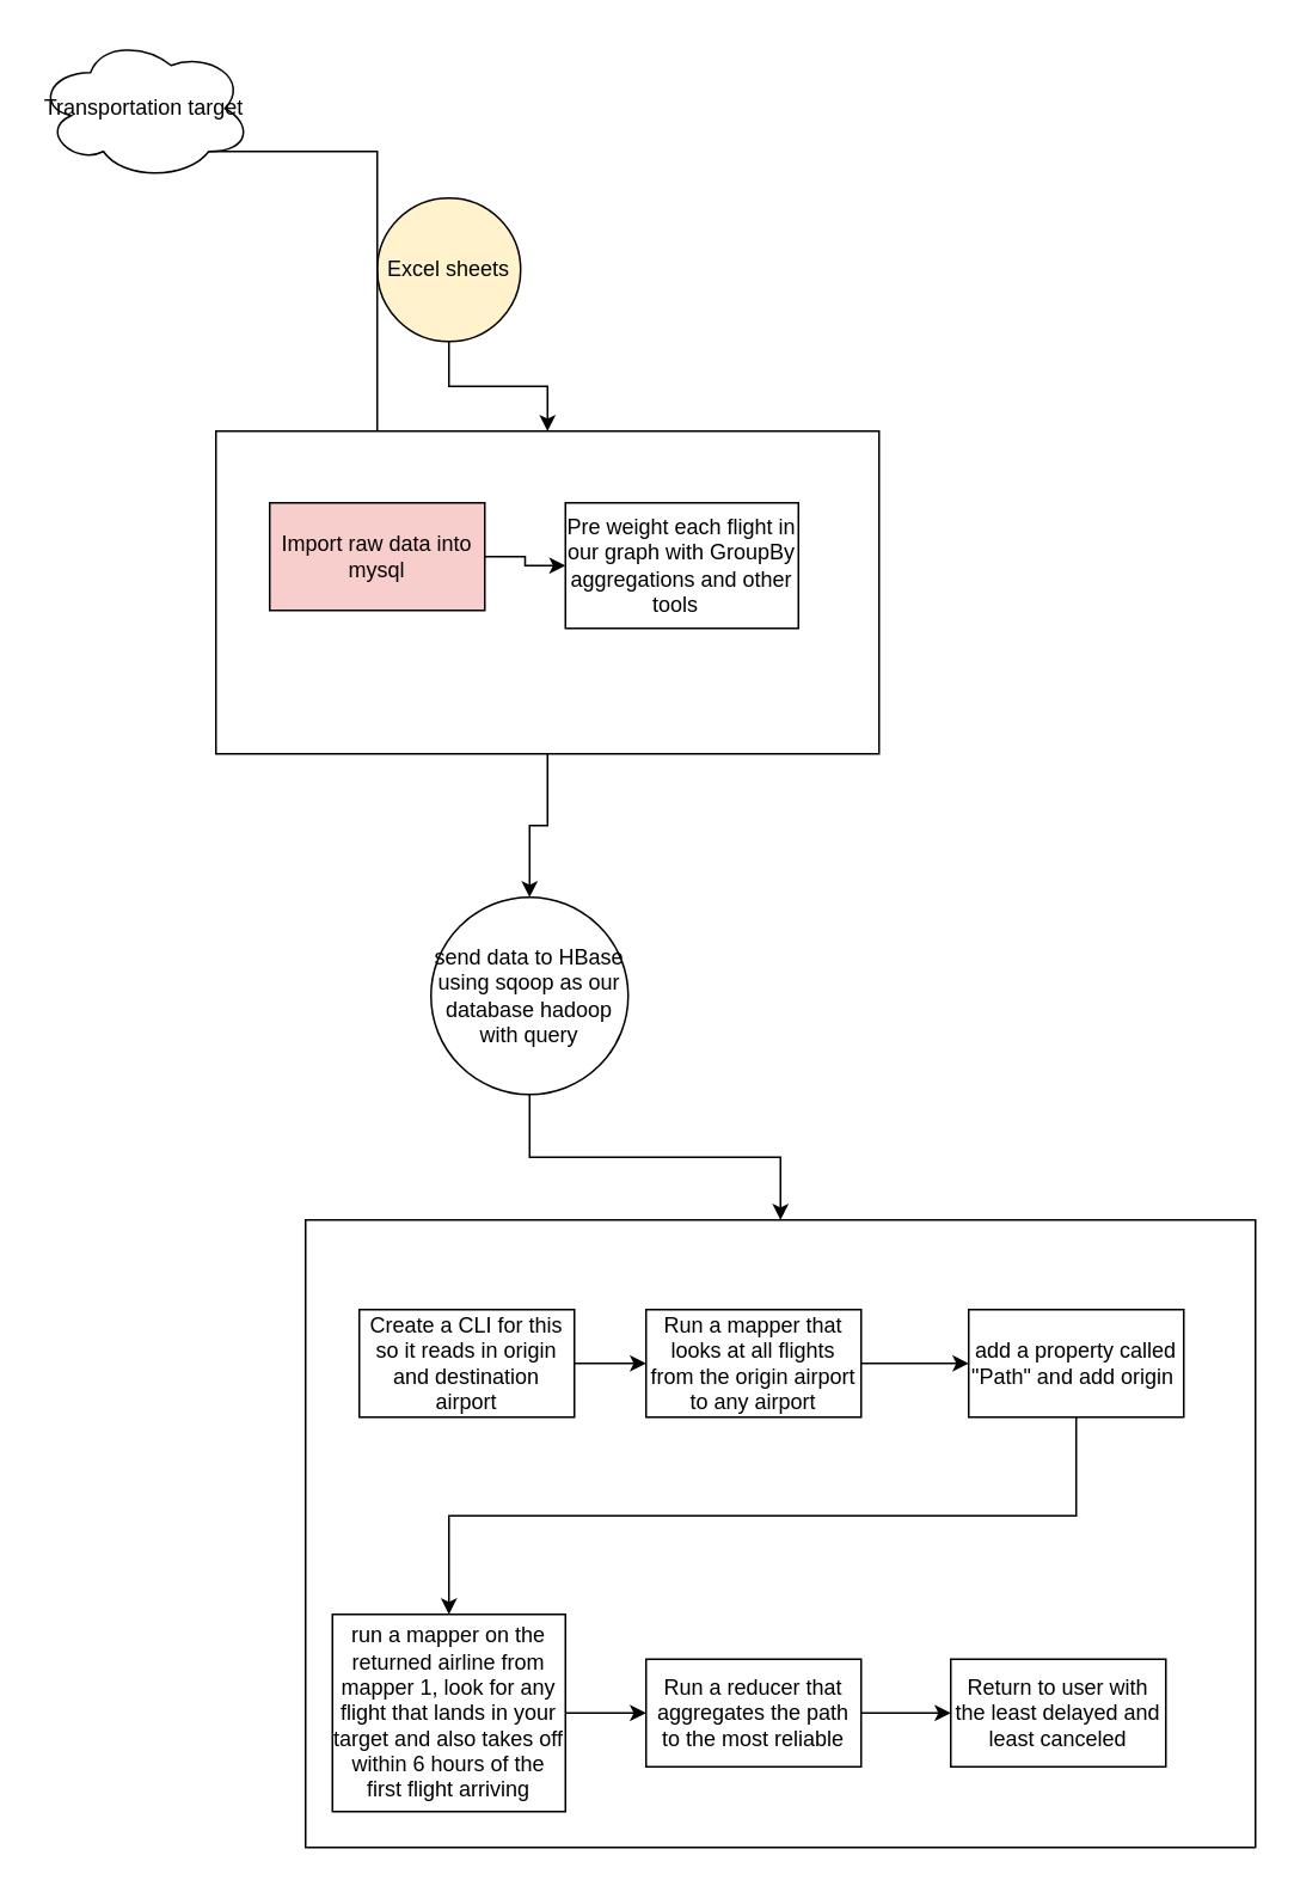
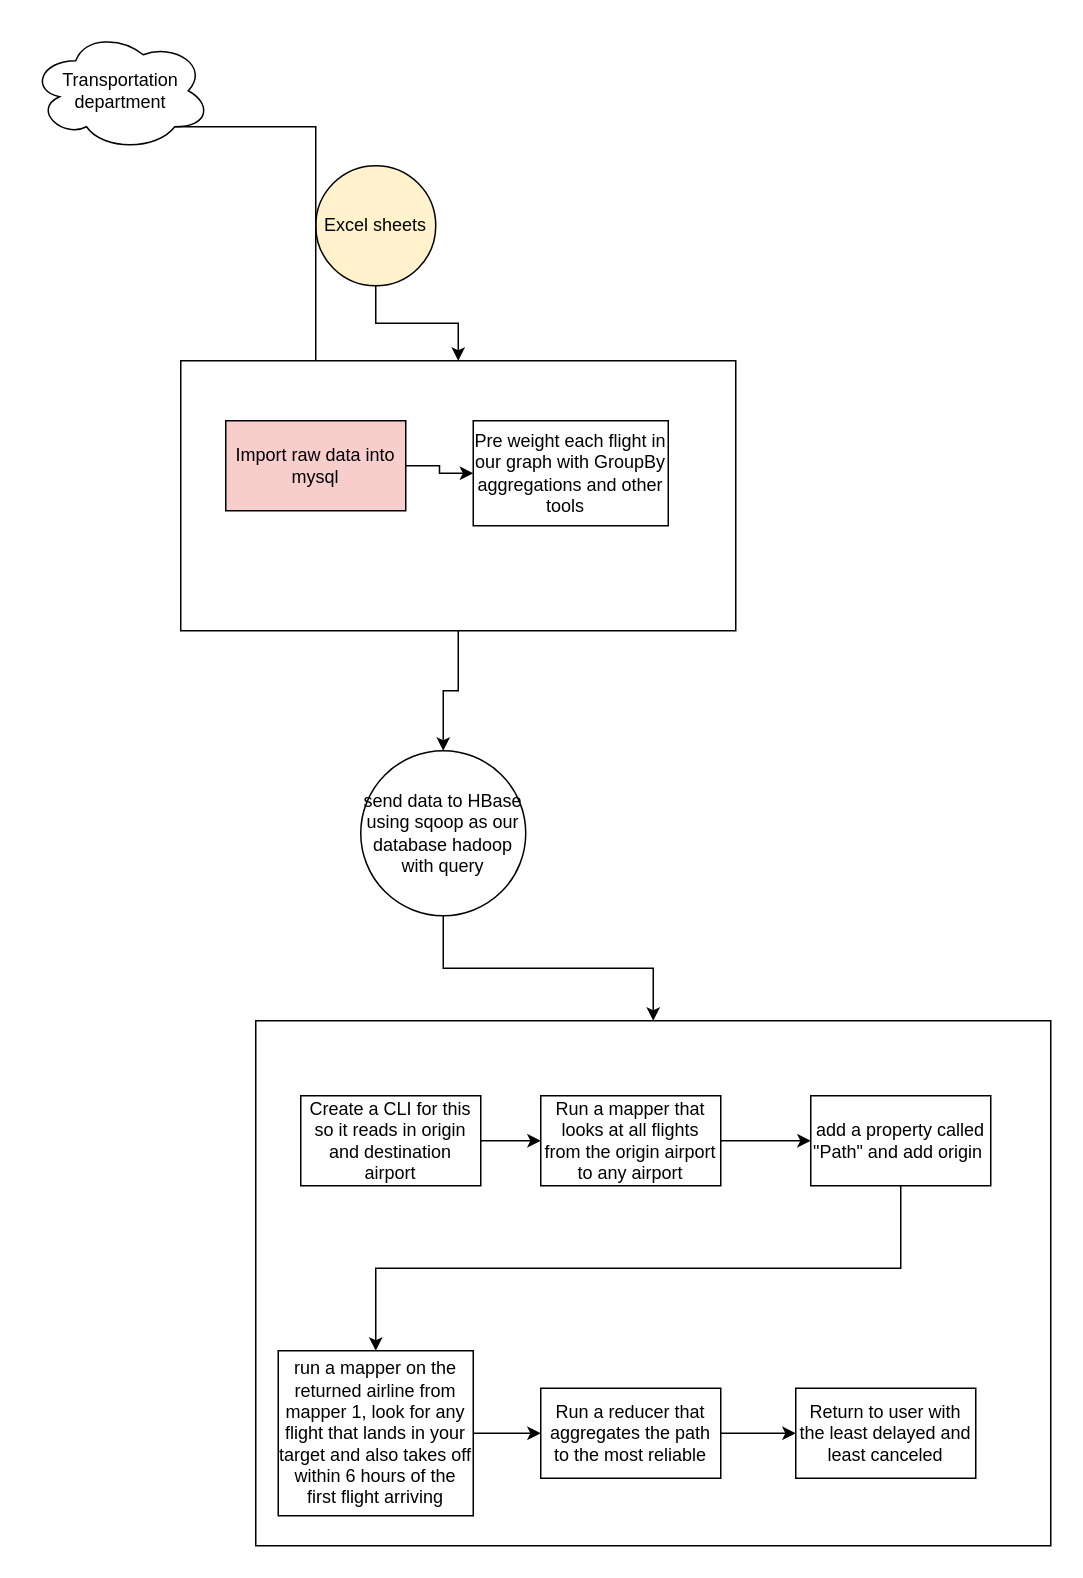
  <mxCell id="0" />
  <mxCell id="1" parent="0" />
  <mxCell id="2" style="edgeStyle=orthogonalEdgeStyle;rounded=0;orthogonalLoop=1;jettySize=auto;html=1;exitX=0.5;exitY=1;exitDx=0;exitDy=0;entryX=0.5;entryY=0;entryDx=0;entryDy=0;" edge="1" parent="1" source="3" target="21"><mxGeometry relative="1" as="geometry" /></mxCell>
  <mxCell id="3" value="Excel sheets" style="ellipse;whiteSpace=wrap;html=1;aspect=fixed;fillColor=#fff2cc;" vertex="1" parent="1"><mxGeometry x="210" y="110" width="80" height="80" as="geometry" /></mxCell>
  <mxCell id="4" style="edgeStyle=orthogonalEdgeStyle;rounded=0;orthogonalLoop=1;jettySize=auto;html=1;exitX=0.8;exitY=0.8;exitDx=0;exitDy=0;exitPerimeter=0;" edge="1" parent="1" source="5" target="23"><mxGeometry relative="1" as="geometry" /></mxCell>
- <mxCell id="5" value="Transportation target" style="ellipse;shape=cloud;whiteSpace=wrap;html=1;" vertex="1" parent="1"><mxGeometry x="20" y="20" width="120" height="80" as="geometry" /></mxCell>
+ <mxCell id="5" value="Transportation department" style="ellipse;shape=cloud;whiteSpace=wrap;html=1;" vertex="1" parent="1"><mxGeometry x="20" y="20" width="120" height="80" as="geometry" /></mxCell>
  <mxCell id="6" style="edgeStyle=orthogonalEdgeStyle;rounded=0;orthogonalLoop=1;jettySize=auto;html=1;exitX=0.5;exitY=1;exitDx=0;exitDy=0;entryX=0.5;entryY=0;entryDx=0;entryDy=0;" edge="1" parent="1" source="7" target="8"><mxGeometry relative="1" as="geometry" /></mxCell>
  <mxCell id="7" value="send data to HBase using sqoop as our database hadoop with query" style="ellipse;whiteSpace=wrap;html=1;aspect=fixed;" vertex="1" parent="1"><mxGeometry x="240" y="500" width="110" height="110" as="geometry" /></mxCell>
  <mxCell id="8" value="" style="rounded=0;whiteSpace=wrap;html=1;" vertex="1" parent="1"><mxGeometry x="170" y="680" width="530" height="350" as="geometry" /></mxCell>
  <mxCell id="9" style="edgeStyle=orthogonalEdgeStyle;rounded=0;orthogonalLoop=1;jettySize=auto;html=1;exitX=1;exitY=0.5;exitDx=0;exitDy=0;entryX=0;entryY=0.5;entryDx=0;entryDy=0;" edge="1" parent="1" source="10" target="12"><mxGeometry relative="1" as="geometry" /></mxCell>
  <mxCell id="10" value="Create a CLI for this so it reads in origin and destination airport" style="rounded=0;whiteSpace=wrap;html=1;" vertex="1" parent="1"><mxGeometry x="200" y="730" width="120" height="60" as="geometry" /></mxCell>
  <mxCell id="11" style="edgeStyle=orthogonalEdgeStyle;rounded=0;orthogonalLoop=1;jettySize=auto;html=1;exitX=1;exitY=0.5;exitDx=0;exitDy=0;entryX=0;entryY=0.5;entryDx=0;entryDy=0;" edge="1" parent="1" source="12" target="16"><mxGeometry relative="1" as="geometry" /></mxCell>
  <mxCell id="12" value="Run a mapper that looks at all flights from the origin airport to any airport" style="rounded=0;whiteSpace=wrap;html=1;" vertex="1" parent="1"><mxGeometry x="360" y="730" width="120" height="60" as="geometry" /></mxCell>
  <mxCell id="13" style="edgeStyle=orthogonalEdgeStyle;rounded=0;orthogonalLoop=1;jettySize=auto;html=1;exitX=1;exitY=0.5;exitDx=0;exitDy=0;entryX=0;entryY=0.5;entryDx=0;entryDy=0;" edge="1" parent="1" source="14" target="18"><mxGeometry relative="1" as="geometry" /></mxCell>
  <mxCell id="14" value="run a mapper on the returned airline from mapper 1, look for any flight that lands in your target and also takes off within 6 hours of the first flight arriving" style="rounded=0;whiteSpace=wrap;html=1;" vertex="1" parent="1"><mxGeometry x="185" y="900" width="130" height="110" as="geometry" /></mxCell>
  <mxCell id="15" style="edgeStyle=orthogonalEdgeStyle;rounded=0;orthogonalLoop=1;jettySize=auto;html=1;exitX=0.5;exitY=1;exitDx=0;exitDy=0;entryX=0.5;entryY=0;entryDx=0;entryDy=0;" edge="1" parent="1" source="16" target="14"><mxGeometry relative="1" as="geometry" /></mxCell>
  <mxCell id="16" value="add a property called &quot;Path&quot; and add origin&amp;nbsp;" style="rounded=0;whiteSpace=wrap;html=1;" vertex="1" parent="1"><mxGeometry x="540" y="730" width="120" height="60" as="geometry" /></mxCell>
  <mxCell id="17" style="edgeStyle=orthogonalEdgeStyle;rounded=0;orthogonalLoop=1;jettySize=auto;html=1;exitX=1;exitY=0.5;exitDx=0;exitDy=0;entryX=0;entryY=0.5;entryDx=0;entryDy=0;" edge="1" parent="1" source="18" target="19"><mxGeometry relative="1" as="geometry" /></mxCell>
  <mxCell id="18" value="Run a reducer that aggregates the path to the most reliable" style="rounded=0;whiteSpace=wrap;html=1;" vertex="1" parent="1"><mxGeometry x="360" y="925" width="120" height="60" as="geometry" /></mxCell>
  <mxCell id="19" value="Return to user with the least delayed and least canceled" style="rounded=0;whiteSpace=wrap;html=1;" vertex="1" parent="1"><mxGeometry x="530" y="925" width="120" height="60" as="geometry" /></mxCell>
  <mxCell id="20" style="edgeStyle=orthogonalEdgeStyle;rounded=0;orthogonalLoop=1;jettySize=auto;html=1;exitX=0.5;exitY=1;exitDx=0;exitDy=0;entryX=0.5;entryY=0;entryDx=0;entryDy=0;" edge="1" parent="1" source="21" target="7"><mxGeometry relative="1" as="geometry" /></mxCell>
  <mxCell id="21" value="" style="rounded=0;whiteSpace=wrap;html=1;" vertex="1" parent="1"><mxGeometry x="120" y="240" width="370" height="180" as="geometry" /></mxCell>
  <mxCell id="22" style="edgeStyle=orthogonalEdgeStyle;rounded=0;orthogonalLoop=1;jettySize=auto;html=1;exitX=1;exitY=0.5;exitDx=0;exitDy=0;entryX=0;entryY=0.5;entryDx=0;entryDy=0;" edge="1" parent="1" source="23" target="24"><mxGeometry relative="1" as="geometry" /></mxCell>
  <mxCell id="23" value="Import raw data into mysql" style="rounded=0;whiteSpace=wrap;html=1;fillColor=#f8cecc;" vertex="1" parent="1"><mxGeometry x="150" y="280" width="120" height="60" as="geometry" /></mxCell>
  <mxCell id="24" value="Pre weight each flight in our graph with GroupBy aggregations and other tools&amp;nbsp;&amp;nbsp;" style="rounded=0;whiteSpace=wrap;html=1;" vertex="1" parent="1"><mxGeometry x="315" y="280" width="130" height="70" as="geometry" /></mxCell>
